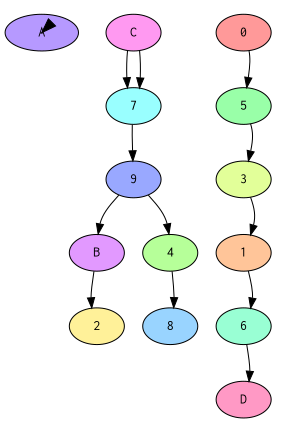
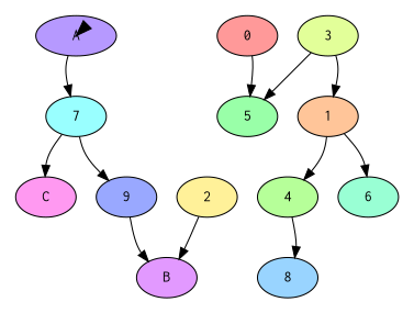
  digraph {
    splines=curved
    node [fontname=Courier style=filled]
    A [fillcolor="0.714285714286 0.4 1" height=0.5 width=0.75]
    C [fillcolor="0.857142857143 0.4 1" height=0.5 width=0.75]
    7 [fillcolor="0.5 0.4 1" height=0.5 width=0.75]
    9 [fillcolor="0.642857142857 0.4 1" height=0.5 width=0.75]
    B [fillcolor="0.785714285714 0.4 1" height=0.5 width=0.75]
    2 [fillcolor="0.142857142857 0.4 1" height=0.5 width=0.75]
-   D [fillcolor="0.928571428571 0.4 1" height=0.5 width=0.75]
    0 [fillcolor="0.0 0.4 1" height=0.5 width=0.75]
    5 [fillcolor="0.357142857143 0.4 1" height=0.5 width=0.75]
    3 [fillcolor="0.214285714286 0.4 1" height=0.5 width=0.75]
    1 [fillcolor="0.0714285714286 0.4 1" height=0.5 width=0.75]
    4 [fillcolor="0.285714285714 0.4 1" height=0.5 width=0.75]
    6 [fillcolor="0.428571428571 0.4 1" height=0.5 width=0.75]
    8 [fillcolor="0.571428571429 0.4 1" height=0.5 width=0.75]
    A -> A
-   C -> 7
+   A -> 7
    7 -> C
    7 -> 9
    9 -> B
-   B -> 2
+   2 -> B
    0 -> 5
-   5 -> 3
+   3 -> 5
    3 -> 1
-   9 -> 4
+   1 -> 4
    1 -> 6
    4 -> 8
-   6 -> D
  }
